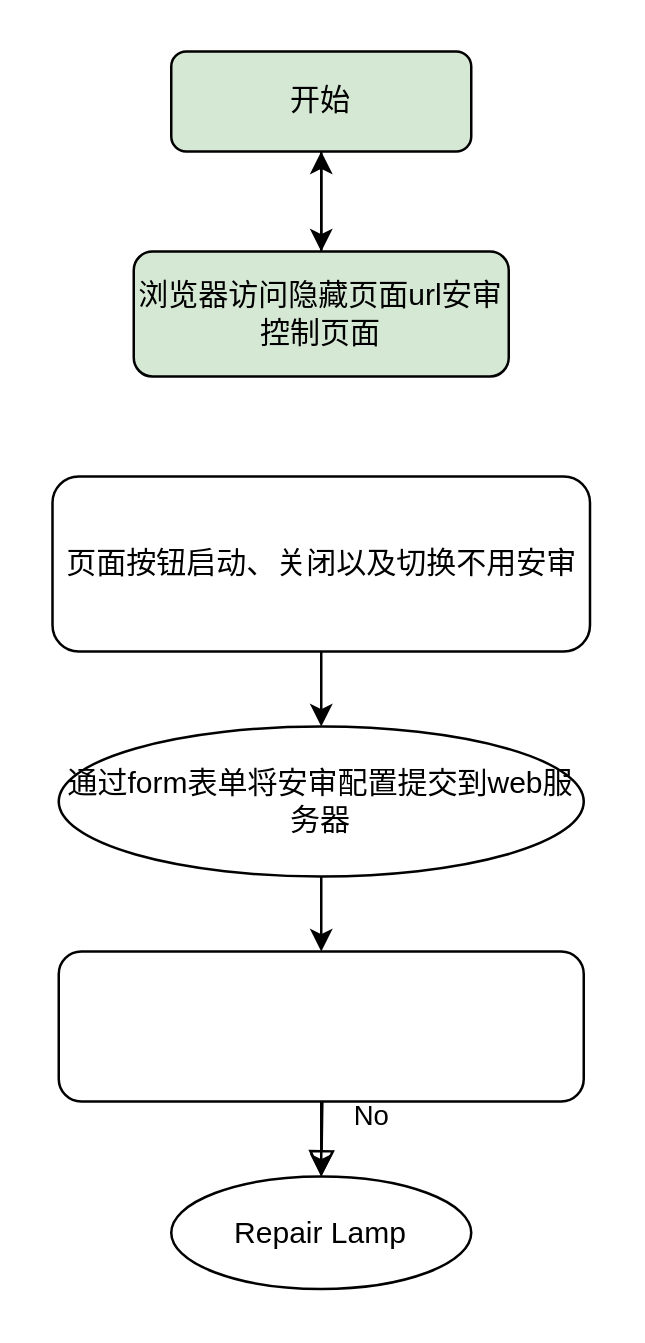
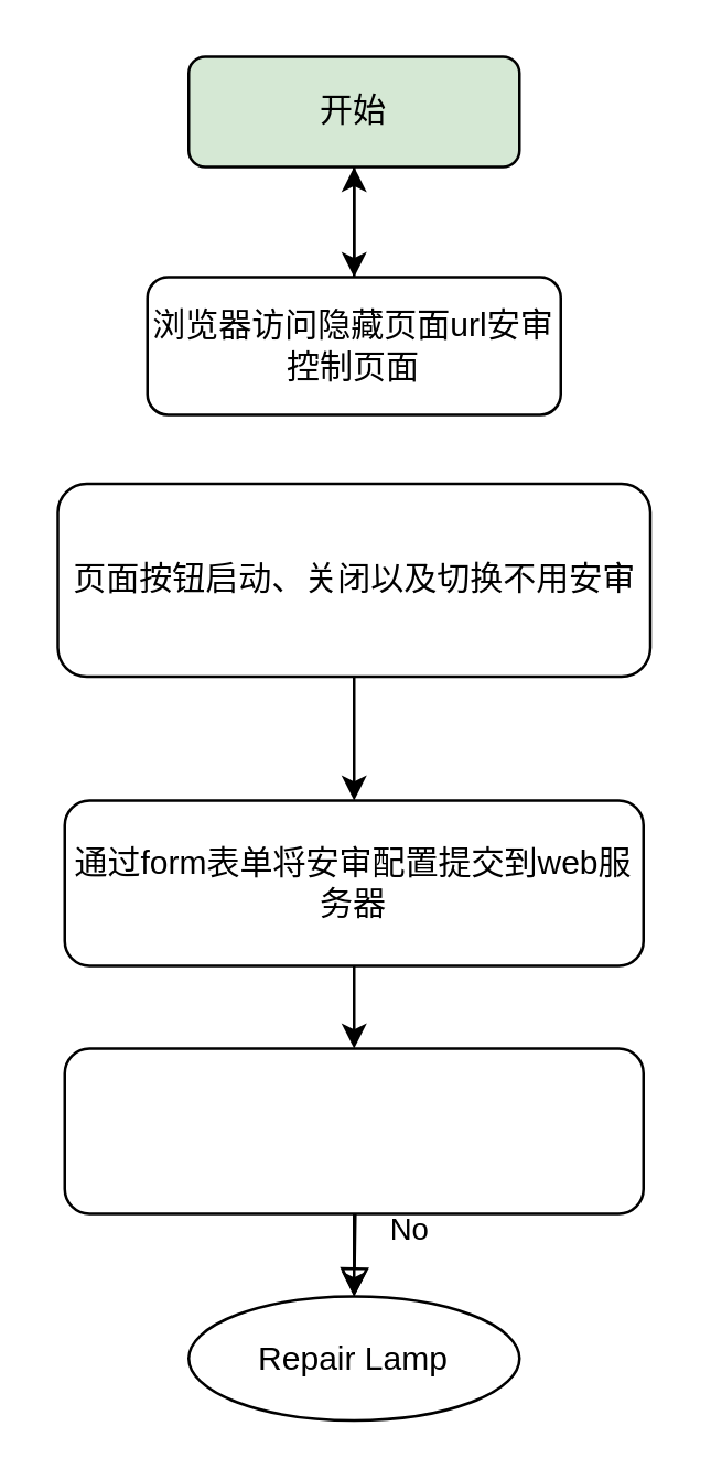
  <mxCell id="0" />
  <mxCell id="1" parent="0" />
  <mxCell id="2" style="edgeStyle=orthogonalEdgeStyle;rounded=0;orthogonalLoop=1;jettySize=auto;html=1;exitX=0.5;exitY=1;exitDx=0;exitDy=0;" edge="1" parent="1" source="3"><mxGeometry relative="1" as="geometry"><mxPoint x="128" y="100" as="targetPoint" /></mxGeometry></mxCell>
  <mxCell id="3" value="开始" style="rounded=1;whiteSpace=wrap;html=1;fontSize=12;glass=0;strokeWidth=1;shadow=0;fillColor=#d5e8d4;" parent="1" vertex="1"><mxGeometry x="68" y="20" width="120" height="40" as="geometry" /></mxCell>
  <mxCell id="4" value="No" style="rounded=0;html=1;jettySize=auto;orthogonalLoop=1;fontSize=11;endArrow=block;endFill=0;endSize=8;strokeWidth=1;shadow=0;labelBackgroundColor=none;edgeStyle=orthogonalEdgeStyle;" parent="1" target="5" edge="1"><mxGeometry x="0.333" y="20" relative="1" as="geometry"><mxPoint as="offset" /><mxPoint x="128" y="400" as="sourcePoint" /></mxGeometry></mxCell>
  <mxCell id="5" value="Repair Lamp" style="ellipse;whiteSpace=wrap;html=1;fontSize=12;glass=0;strokeWidth=1;shadow=0;" parent="1" vertex="1"><mxGeometry x="68" y="470" width="120" height="45" as="geometry" /></mxCell>
  <mxCell id="6" value="" style="edgeStyle=orthogonalEdgeStyle;rounded=0;orthogonalLoop=1;jettySize=auto;html=1;" edge="1" parent="1" source="7" target="13"><mxGeometry relative="1" as="geometry" /></mxCell>
- <mxCell id="7" value="页面按钮启动、关闭以及切换不用安审" style="rounded=1;whiteSpace=wrap;html=1;" vertex="1" parent="1"><mxGeometry x="20.5" y="190" width="215" height="70" as="geometry" /></mxCell>
+ <mxCell id="7" value="页面按钮启动、关闭以及切换不用安审" style="rounded=1;whiteSpace=wrap;html=1;" vertex="1" parent="1"><mxGeometry x="20.5" y="175" width="215" height="70" as="geometry" /></mxCell>
  <mxCell id="8" value="" style="edgeStyle=orthogonalEdgeStyle;rounded=0;orthogonalLoop=1;jettySize=auto;html=1;" edge="1" parent="1" source="9" target="3"><mxGeometry relative="1" as="geometry" /></mxCell>
- <mxCell id="9" value="浏览器访问隐藏页面url安审控制页面" style="rounded=1;whiteSpace=wrap;html=1;fillColor=#d5e8d4;" vertex="1" parent="1"><mxGeometry x="53" y="100" width="150" height="50" as="geometry" /></mxCell>
+ <mxCell id="9" value="浏览器访问隐藏页面url安审控制页面" style="rounded=1;whiteSpace=wrap;html=1;" vertex="1" parent="1"><mxGeometry x="53" y="100" width="150" height="50" as="geometry" /></mxCell>
  <mxCell id="10" value="" style="edgeStyle=orthogonalEdgeStyle;rounded=0;orthogonalLoop=1;jettySize=auto;html=1;" edge="1" parent="1" source="11" target="5"><mxGeometry relative="1" as="geometry" /></mxCell>
  <mxCell id="11" value="" style="rounded=1;whiteSpace=wrap;html=1;" vertex="1" parent="1"><mxGeometry x="23" y="380" width="210" height="60" as="geometry" /></mxCell>
  <mxCell id="12" value="" style="edgeStyle=orthogonalEdgeStyle;rounded=0;orthogonalLoop=1;jettySize=auto;html=1;" edge="1" parent="1" source="13" target="11"><mxGeometry relative="1" as="geometry" /></mxCell>
- <mxCell id="13" value="通过form表单将安审配置提交到web服务器" style="ellipse;whiteSpace=wrap;html=1;" vertex="1" parent="1"><mxGeometry x="23" y="290" width="210" height="60" as="geometry" /></mxCell>
+ <mxCell id="13" value="通过form表单将安审配置提交到web服务器" style="rounded=1;whiteSpace=wrap;html=1;" vertex="1" parent="1"><mxGeometry x="23" y="290" width="210" height="60" as="geometry" /></mxCell>
